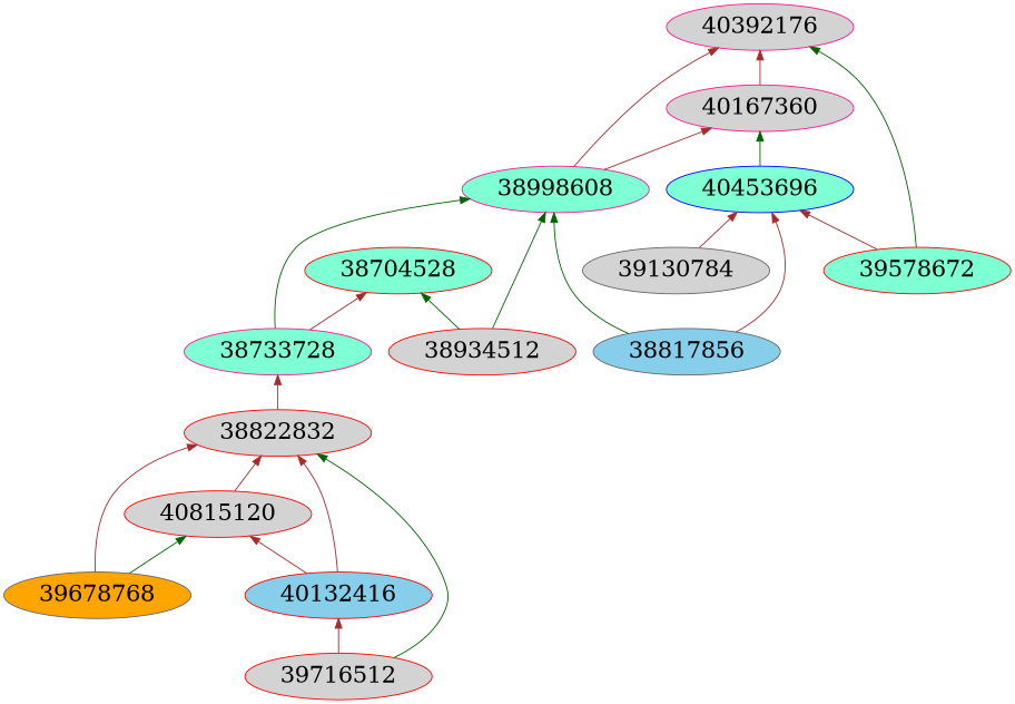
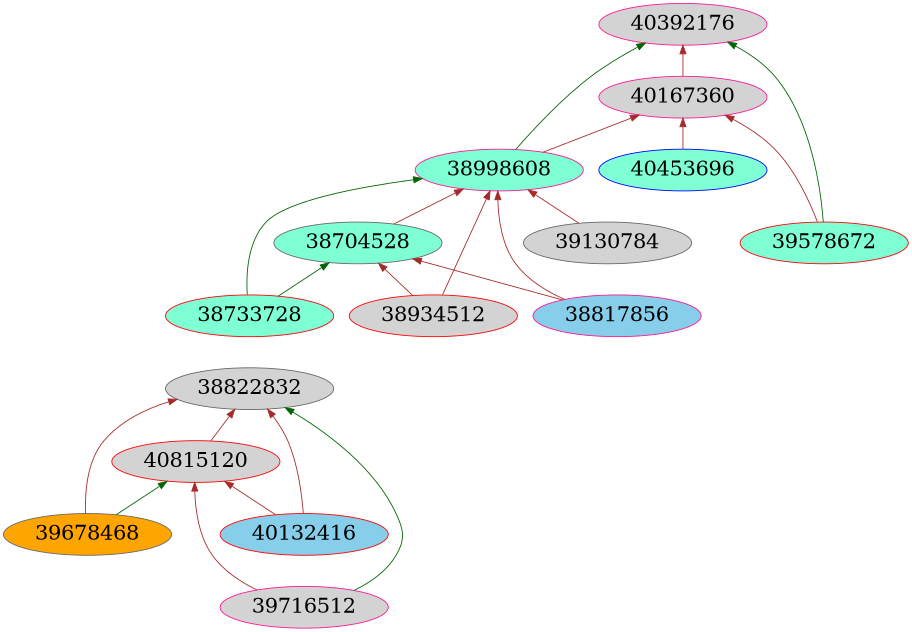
  digraph {
    fontsize=24
    rankdir=BT
    node [color=red fillcolor=lightgrey fontsize=24 shape=ellipse style=filled]
    edge [arrowhead=normal color=brown constraint=true style=solid]
-   38822832
+   38822832 [color=gray40]
    40815120
-   39678768 [color=gray40 fillcolor=orange]
-   39716512
+   39678768 [color=gray40 fillcolor=orange label=39678468]
+   39716512 [color=deeppink]
    40132416 [fillcolor=skyblue]
    40392176 [color=deeppink]
    40167360 [color=deeppink]
    40453696 [color=blue fillcolor=aquamarine]
    38998608 [color=deeppink fillcolor=aquamarine]
-   38704528 [fillcolor=aquamarine]
+   38704528 [color=gray40 fillcolor=aquamarine]
    39130784 [color=gray40]
-   38733728 [color=deeppink fillcolor=aquamarine]
+   38733728 [fillcolor=aquamarine]
    38934512
-   38817856 [color=gray40 fillcolor=skyblue]
+   38817856 [color=deeppink fillcolor=skyblue]
    39578672 [fillcolor=aquamarine]
    subgraph sub_1 {
      subgraph sub_2 {
        38822832
        40815120
        39678768
        39716512
        40132416
      }
      subgraph sub_3 {
        40392176
        40167360
        40453696
        38998608
        38704528
        39130784
        38733728
        38934512
        38817856
        39578672
      }
    }
-   38822832 -> 38733728
    40815120 -> 38822832
    39678768 -> 38822832
    39678768 -> 40815120 [color=darkgreen]
    39716512 -> 38822832 [color=darkgreen]
-   39716512 -> 40132416
+   39716512 -> 40815120
    40132416 -> 38822832
    40132416 -> 40815120
    40167360 -> 40392176
-   40453696 -> 40167360 [color=darkgreen]
-   38998608 -> 40392176
+   40453696 -> 40167360
+   38998608 -> 40392176 [color=darkgreen]
    38998608 -> 40167360
-   39130784 -> 40453696
+   38704528 -> 38998608
+   39130784 -> 38998608
    38733728 -> 38998608 [color=darkgreen]
-   38733728 -> 38704528
-   38934512 -> 38998608 [color=darkgreen]
-   38934512 -> 38704528 [color=darkgreen]
-   38817856 -> 38998608 [color=darkgreen]
-   38817856 -> 40453696
+   38733728 -> 38704528 [color=darkgreen]
+   38934512 -> 38998608
+   38934512 -> 38704528
+   38817856 -> 38998608
+   38817856 -> 38704528
    39578672 -> 40392176 [color=darkgreen]
-   39578672 -> 40453696
+   39578672 -> 40167360
  }
